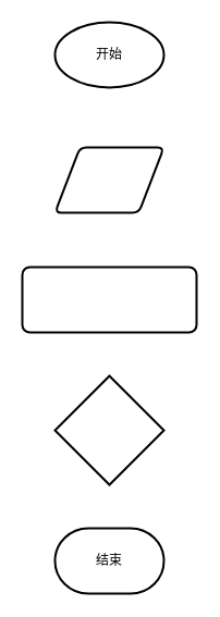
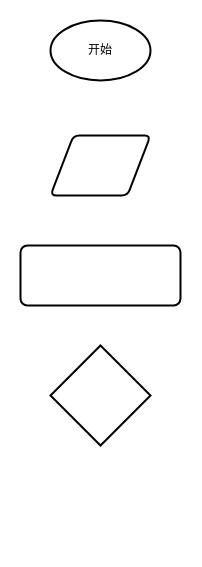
  <mxCell id="0" />
  <mxCell id="1" parent="0" />
  <mxCell id="2" value="开始" style="strokeWidth=2;html=1;shape=mxgraph.flowchart.start_1;whiteSpace=wrap;" vertex="1" parent="1"><mxGeometry x="50" y="20" width="100" height="60" as="geometry" /></mxCell>
- <mxCell id="3" value="结束" style="strokeWidth=2;html=1;shape=mxgraph.flowchart.terminator;whiteSpace=wrap;" vertex="1" parent="1"><mxGeometry x="50" y="485" width="100" height="60" as="geometry" /></mxCell>
  <mxCell id="4" value="" style="rounded=1;whiteSpace=wrap;html=1;absoluteArcSize=1;arcSize=14;strokeWidth=2;" vertex="1" parent="1"><mxGeometry x="20" y="245" width="160" height="60" as="geometry" /></mxCell>
  <mxCell id="5" value="" style="strokeWidth=2;html=1;shape=mxgraph.flowchart.decision;whiteSpace=wrap;" vertex="1" parent="1"><mxGeometry x="50" y="345" width="100" height="100" as="geometry" /></mxCell>
  <mxCell id="6" value="" style="shape=parallelogram;html=1;strokeWidth=2;perimeter=parallelogramPerimeter;whiteSpace=wrap;rounded=1;arcSize=12;size=0.23;" vertex="1" parent="1"><mxGeometry x="50" y="135" width="100" height="60" as="geometry" /></mxCell>
